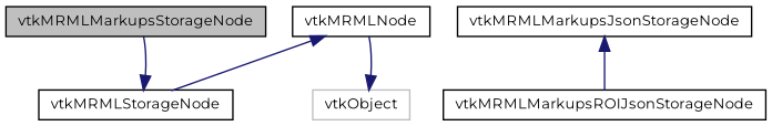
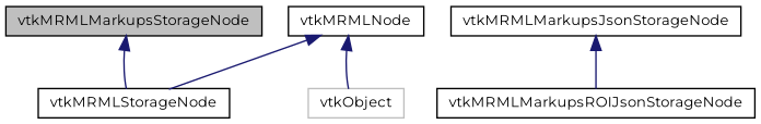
  digraph {
    fontname=Montserrat
    node [color=black fontname=Montserrat fontsize=10 shape=record]
    edge [color=midnightblue dir=back fontname=Montserrat fontsize=10 labelfontname=Helvetica labelfontsize=10 style=solid]
    n1 [fillcolor=grey75 fontcolor=black height=0.2 label=vtkMRMLMarkupsStorageNode style=filled width=0.4]
    n2 [height=0.2 label=vtkMRMLMarkupsJsonStorageNode width=0.4]
    n3 [height=0.2 label=vtkMRMLMarkupsROIJsonStorageNode width=0.4]
    n4 [height=0.2 label=vtkMRMLStorageNode width=0.4]
    n5 [height=0.2 label=vtkMRMLNode width=0.4]
    n6 [color=grey75 height=0.2 label=vtkObject width=0.4]
    n2 -> n3
-   n4 -> n1
+   n1 -> n4
    n5 -> n4
-   n6 -> n5
+   n5 -> n6
  }
